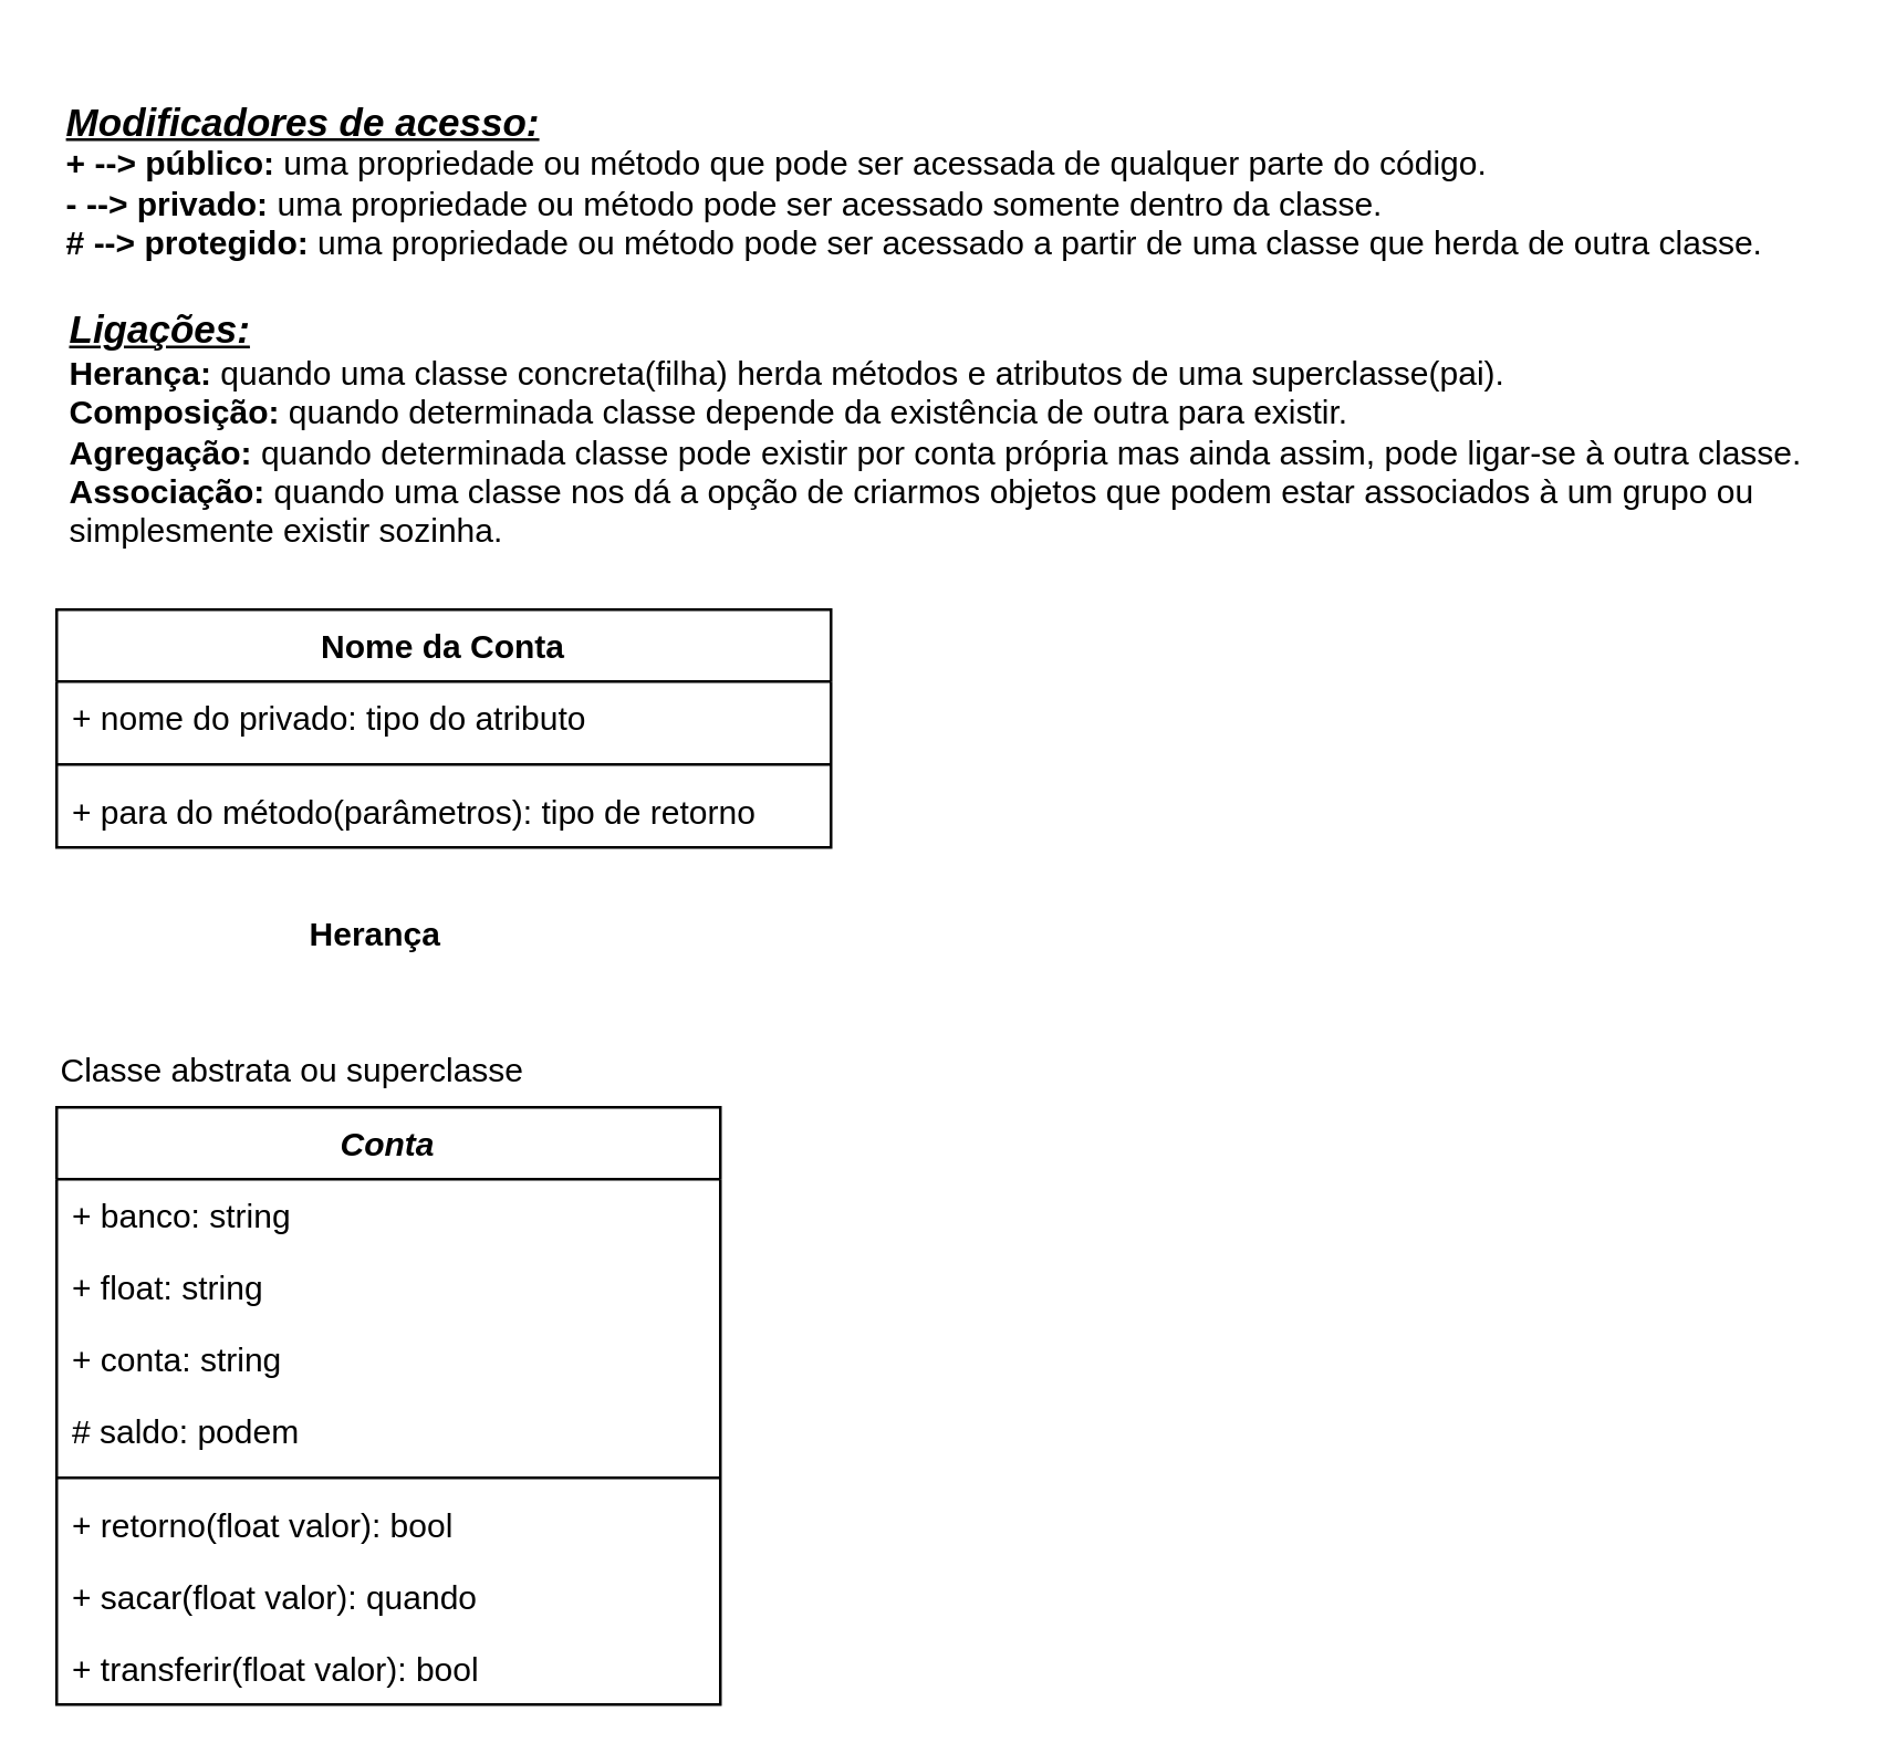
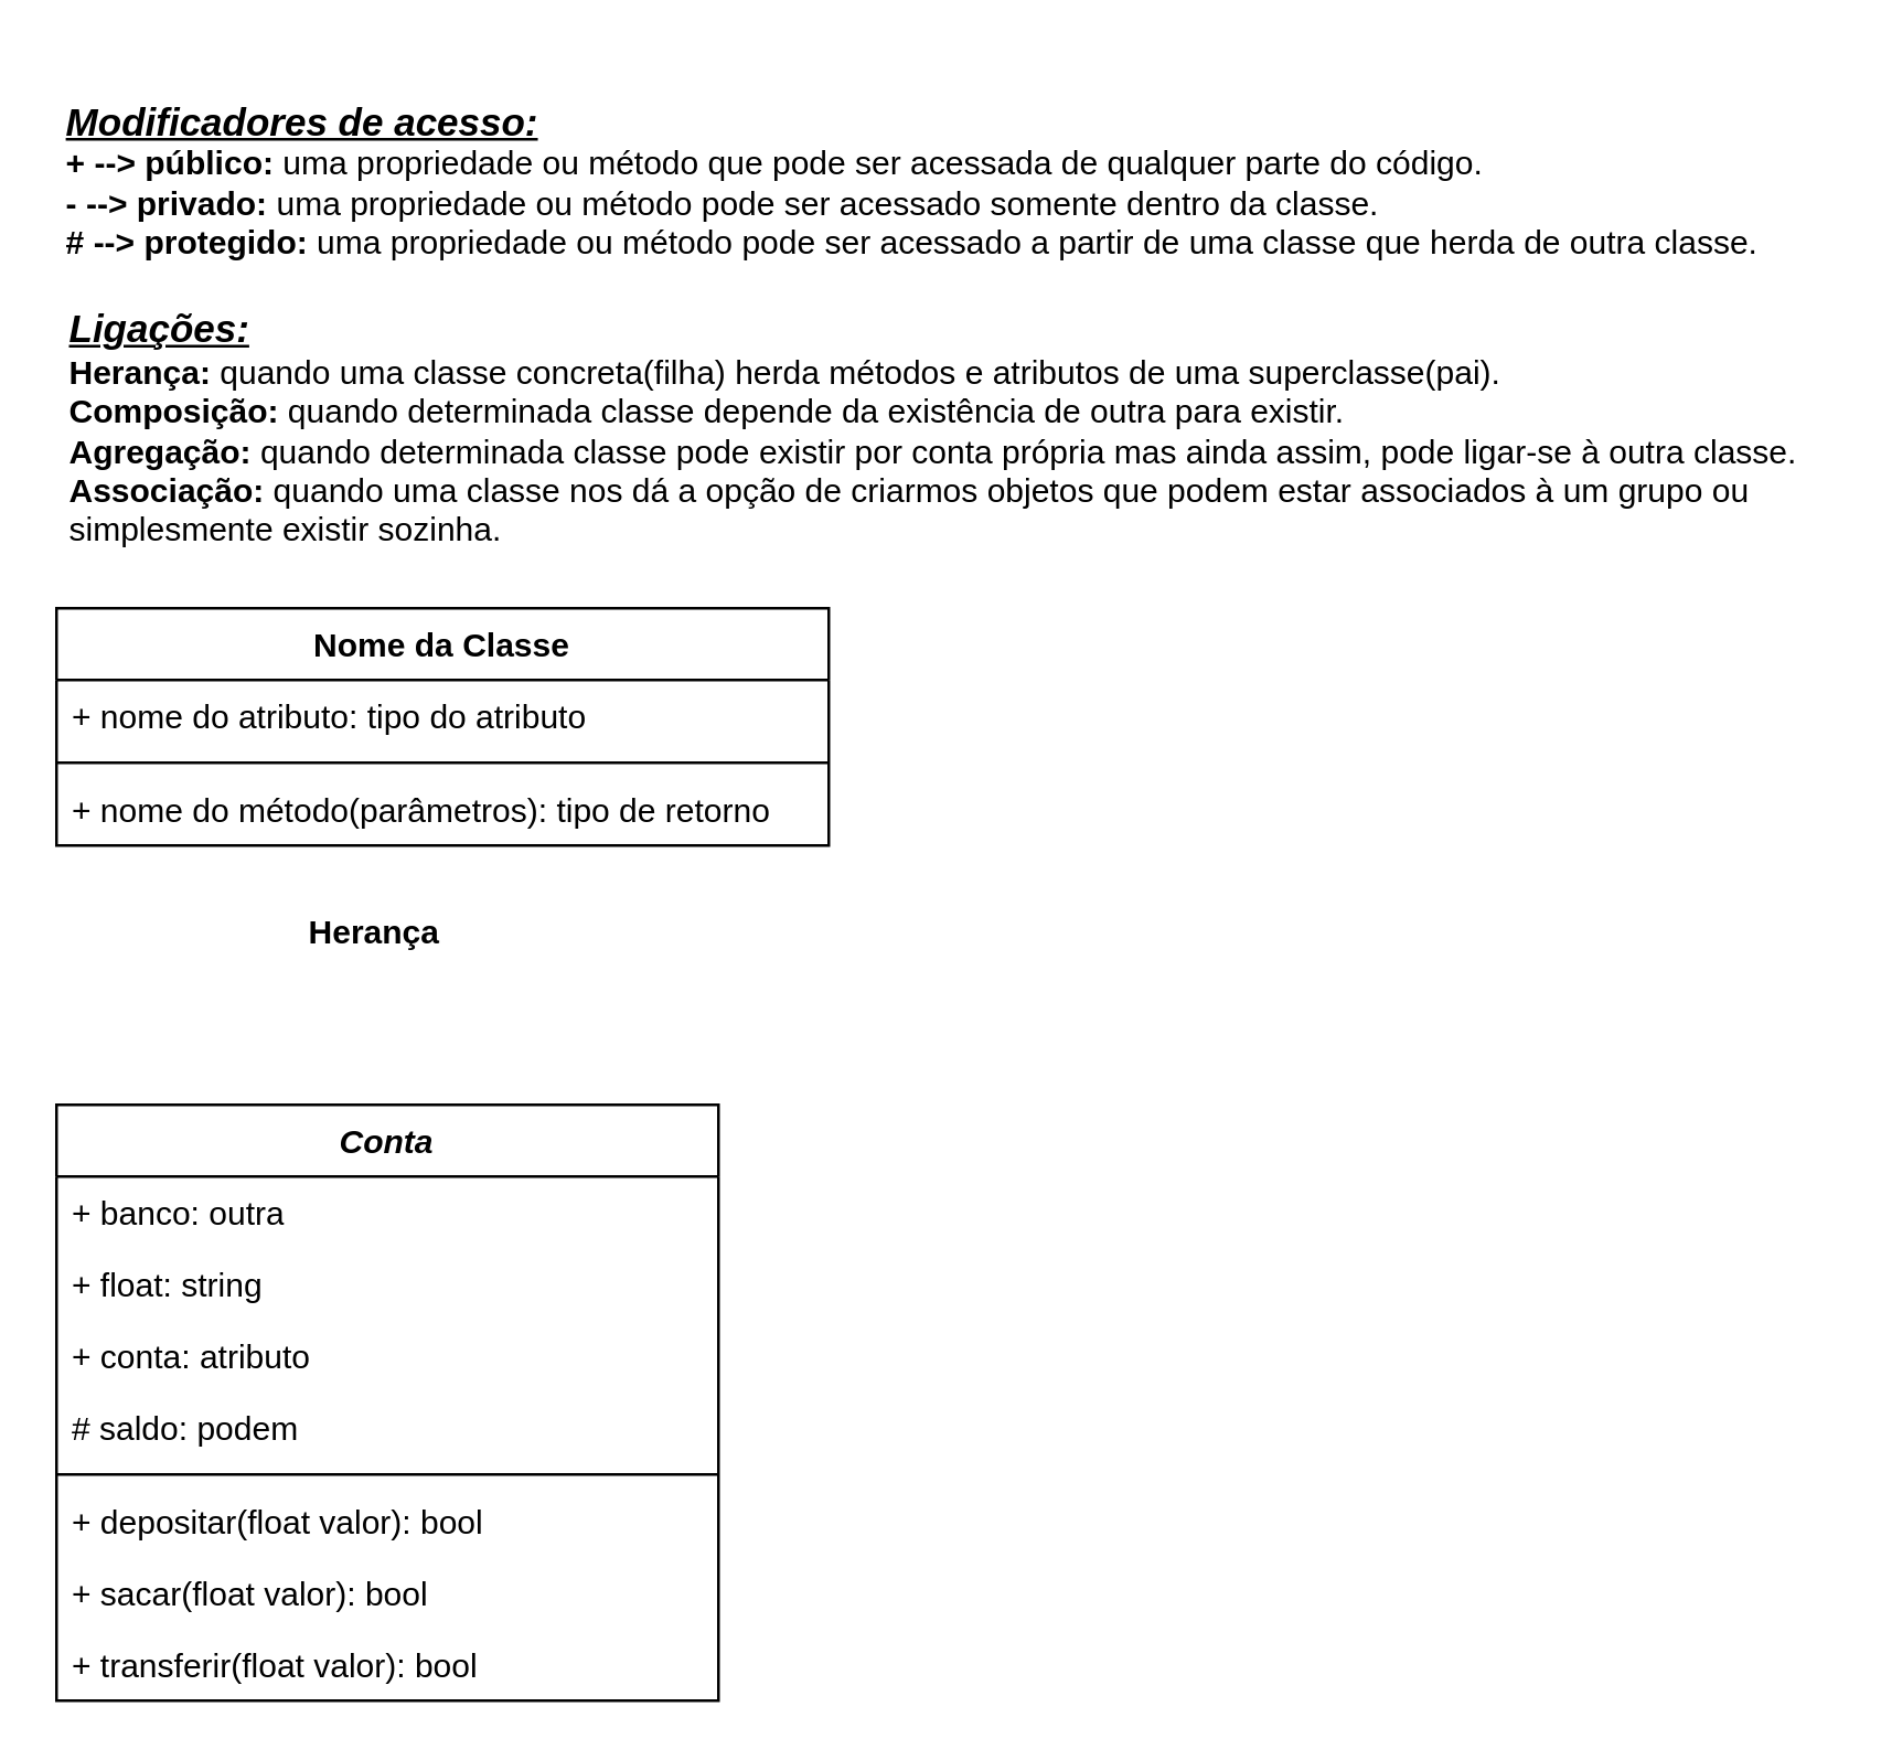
  <mxCell id="0" />
  <mxCell id="1" parent="0" />
  <mxCell id="2" value="&lt;div style=&quot;text-align: left;&quot;&gt;&lt;span style=&quot;background-color: initial;&quot;&gt;&lt;u style=&quot;&quot;&gt;&lt;i&gt;&lt;font style=&quot;font-size: 14px;&quot;&gt;Modificadores de acesso:&lt;/font&gt;&lt;/i&gt;&lt;/u&gt;&lt;/span&gt;&lt;/div&gt;&lt;div style=&quot;text-align: left;&quot;&gt;&lt;span style=&quot;background-color: initial;&quot;&gt;+ --&amp;gt; público&lt;/span&gt;&lt;span style=&quot;background-color: initial;&quot;&gt;:&lt;/span&gt;&lt;span style=&quot;background-color: initial; font-weight: normal;&quot;&gt; uma propriedade ou método que pode ser acessada de qualquer parte do código.&lt;/span&gt;&lt;/div&gt;&lt;div style=&quot;text-align: left;&quot;&gt;&lt;span style=&quot;background-color: initial;&quot;&gt;- --&amp;gt; privado: &lt;/span&gt;&lt;span style=&quot;background-color: initial; font-weight: normal;&quot;&gt;uma propriedade ou método pode ser acessado somente dentro da classe.&lt;/span&gt;&lt;/div&gt;&lt;div style=&quot;text-align: left;&quot;&gt;&lt;span style=&quot;background-color: initial;&quot;&gt;# --&amp;gt; protegido:&lt;/span&gt;&lt;span style=&quot;background-color: initial; font-weight: normal;&quot;&gt; uma propriedade ou método pode ser acessado a partir de uma classe que herda de outra classe.&lt;/span&gt;&lt;/div&gt;&lt;span id=&quot;docs-internal-guid-d9924a26-7fff-dc47-6b06-bd6e0aea810e&quot; style=&quot;font-weight:normal;&quot;&gt;&lt;/span&gt;" style="text;align=center;fontStyle=1;verticalAlign=middle;spacingLeft=3;spacingRight=3;strokeColor=none;rotatable=0;points=[[0,0.5],[1,0.5]];portConstraint=eastwest;html=1;" vertex="1" parent="1"><mxGeometry x="20" y="20" width="620" height="90" as="geometry" /></mxCell>
  <mxCell id="3" value="&lt;div style=&quot;&quot;&gt;&lt;span style=&quot;background-color: initial;&quot;&gt;&lt;u style=&quot;&quot;&gt;&lt;i&gt;&lt;font style=&quot;font-size: 14px;&quot;&gt;Ligações:&lt;/font&gt;&lt;/i&gt;&lt;/u&gt;&lt;/span&gt;&lt;/div&gt;&lt;div style=&quot;&quot;&gt;Herança: &lt;span style=&quot;font-weight: normal;&quot;&gt;quando uma classe concreta(filha) herda métodos e atributos de uma superclasse(pai).&lt;/span&gt;&lt;/div&gt;&lt;div style=&quot;&quot;&gt;Composição:&lt;span style=&quot;font-weight: normal;&quot;&gt;&amp;nbsp;quando determinada classe depende da existência de outra para existir.&lt;/span&gt;&lt;/div&gt;&lt;div style=&quot;&quot;&gt;Agregação: &lt;span style=&quot;font-weight: 400;&quot;&gt;quando determinada classe pode existir por conta própria mas ainda assim, pode ligar-se à outra classe.&lt;/span&gt;&lt;/div&gt;&lt;div style=&quot;&quot;&gt;Associação:&lt;span style=&quot;font-weight: normal;&quot;&gt;&amp;nbsp;quando uma classe nos dá a opção de criarmos objetos que podem estar associados à um grupo ou&lt;/span&gt;&lt;/div&gt;&lt;div style=&quot;&quot;&gt;&lt;span style=&quot;font-weight: 400;&quot;&gt;simplesmente existir sozinha.&lt;/span&gt;&lt;/div&gt;&lt;span id=&quot;docs-internal-guid-d9924a26-7fff-dc47-6b06-bd6e0aea810e&quot; style=&quot;font-weight:normal;&quot;&gt;&lt;/span&gt;" style="text;align=left;fontStyle=1;verticalAlign=middle;spacingLeft=3;spacingRight=3;strokeColor=none;rotatable=0;points=[[0,0.5],[1,0.5]];portConstraint=eastwest;html=1;" vertex="1" parent="1"><mxGeometry x="20" y="110" width="640" height="90" as="geometry" /></mxCell>
- <mxCell id="4" value="Nome da Conta" style="swimlane;fontStyle=1;align=center;verticalAlign=top;childLayout=stackLayout;horizontal=1;startSize=26;horizontalStack=0;resizeParent=1;resizeParentMax=0;resizeLast=0;collapsible=1;marginBottom=0;whiteSpace=wrap;html=1;" vertex="1" parent="1"><mxGeometry x="20" y="220" width="280" height="86" as="geometry" /></mxCell>
- <mxCell id="5" value="+ nome do privado: tipo do atributo" style="text;strokeColor=none;fillColor=none;align=left;verticalAlign=top;spacingLeft=4;spacingRight=4;overflow=hidden;rotatable=0;points=[[0,0.5],[1,0.5]];portConstraint=eastwest;whiteSpace=wrap;html=1;" vertex="1" parent="4"><mxGeometry y="26" width="280" height="26" as="geometry" /></mxCell>
+ <mxCell id="4" value="Nome da Classe" style="swimlane;fontStyle=1;align=center;verticalAlign=top;childLayout=stackLayout;horizontal=1;startSize=26;horizontalStack=0;resizeParent=1;resizeParentMax=0;resizeLast=0;collapsible=1;marginBottom=0;whiteSpace=wrap;html=1;" vertex="1" parent="1"><mxGeometry x="20" y="220" width="280" height="86" as="geometry" /></mxCell>
+ <mxCell id="5" value="+ nome do atributo: tipo do atributo" style="text;strokeColor=none;fillColor=none;align=left;verticalAlign=top;spacingLeft=4;spacingRight=4;overflow=hidden;rotatable=0;points=[[0,0.5],[1,0.5]];portConstraint=eastwest;whiteSpace=wrap;html=1;" vertex="1" parent="4"><mxGeometry y="26" width="280" height="26" as="geometry" /></mxCell>
  <mxCell id="6" value="" style="line;strokeWidth=1;fillColor=none;align=left;verticalAlign=middle;spacingTop=-1;spacingLeft=3;spacingRight=3;rotatable=0;labelPosition=right;points=[];portConstraint=eastwest;strokeColor=inherit;" vertex="1" parent="4"><mxGeometry y="52" width="280" height="8" as="geometry" /></mxCell>
- <mxCell id="7" value="+ para do método(parâmetros): tipo de retorno" style="text;strokeColor=none;fillColor=none;align=left;verticalAlign=top;spacingLeft=4;spacingRight=4;overflow=hidden;rotatable=0;points=[[0,0.5],[1,0.5]];portConstraint=eastwest;whiteSpace=wrap;html=1;" vertex="1" parent="4"><mxGeometry y="60" width="280" height="26" as="geometry" /></mxCell>
+ <mxCell id="7" value="+ nome do método(parâmetros): tipo de retorno" style="text;strokeColor=none;fillColor=none;align=left;verticalAlign=top;spacingLeft=4;spacingRight=4;overflow=hidden;rotatable=0;points=[[0,0.5],[1,0.5]];portConstraint=eastwest;whiteSpace=wrap;html=1;" vertex="1" parent="4"><mxGeometry y="60" width="280" height="26" as="geometry" /></mxCell>
  <mxCell id="8" value="Herança" style="text;align=center;fontStyle=1;verticalAlign=middle;spacingLeft=3;spacingRight=3;strokeColor=none;rotatable=0;points=[[0,0.5],[1,0.5]];portConstraint=eastwest;html=1;" vertex="1" parent="1"><mxGeometry x="95" y="325" width="80" height="26" as="geometry" /></mxCell>
  <mxCell id="9" value="&lt;i&gt;Conta&lt;/i&gt;" style="swimlane;fontStyle=1;align=center;verticalAlign=top;childLayout=stackLayout;horizontal=1;startSize=26;horizontalStack=0;resizeParent=1;resizeParentMax=0;resizeLast=0;collapsible=1;marginBottom=0;whiteSpace=wrap;html=1;" vertex="1" parent="1"><mxGeometry x="20" y="400" width="240" height="216" as="geometry" /></mxCell>
- <mxCell id="10" value="+ banco: string" style="text;strokeColor=none;fillColor=none;align=left;verticalAlign=top;spacingLeft=4;spacingRight=4;overflow=hidden;rotatable=0;points=[[0,0.5],[1,0.5]];portConstraint=eastwest;whiteSpace=wrap;html=1;" vertex="1" parent="9"><mxGeometry y="26" width="240" height="26" as="geometry" /></mxCell>
+ <mxCell id="10" value="+ banco: outra" style="text;strokeColor=none;fillColor=none;align=left;verticalAlign=top;spacingLeft=4;spacingRight=4;overflow=hidden;rotatable=0;points=[[0,0.5],[1,0.5]];portConstraint=eastwest;whiteSpace=wrap;html=1;" vertex="1" parent="9"><mxGeometry y="26" width="240" height="26" as="geometry" /></mxCell>
  <mxCell id="11" value="+ float: string" style="text;strokeColor=none;fillColor=none;align=left;verticalAlign=top;spacingLeft=4;spacingRight=4;overflow=hidden;rotatable=0;points=[[0,0.5],[1,0.5]];portConstraint=eastwest;whiteSpace=wrap;html=1;" vertex="1" parent="9"><mxGeometry y="52" width="240" height="26" as="geometry" /></mxCell>
- <mxCell id="12" value="+ conta: string" style="text;strokeColor=none;fillColor=none;align=left;verticalAlign=top;spacingLeft=4;spacingRight=4;overflow=hidden;rotatable=0;points=[[0,0.5],[1,0.5]];portConstraint=eastwest;whiteSpace=wrap;html=1;" vertex="1" parent="9"><mxGeometry y="78" width="240" height="26" as="geometry" /></mxCell>
+ <mxCell id="12" value="+ conta: atributo" style="text;strokeColor=none;fillColor=none;align=left;verticalAlign=top;spacingLeft=4;spacingRight=4;overflow=hidden;rotatable=0;points=[[0,0.5],[1,0.5]];portConstraint=eastwest;whiteSpace=wrap;html=1;" vertex="1" parent="9"><mxGeometry y="78" width="240" height="26" as="geometry" /></mxCell>
  <mxCell id="13" value="# saldo: podem" style="text;strokeColor=none;fillColor=none;align=left;verticalAlign=top;spacingLeft=4;spacingRight=4;overflow=hidden;rotatable=0;points=[[0,0.5],[1,0.5]];portConstraint=eastwest;whiteSpace=wrap;html=1;" vertex="1" parent="9"><mxGeometry y="104" width="240" height="26" as="geometry" /></mxCell>
  <mxCell id="14" value="" style="line;strokeWidth=1;fillColor=none;align=left;verticalAlign=middle;spacingTop=-1;spacingLeft=3;spacingRight=3;rotatable=0;labelPosition=right;points=[];portConstraint=eastwest;strokeColor=inherit;" vertex="1" parent="9"><mxGeometry y="130" width="240" height="8" as="geometry" /></mxCell>
- <mxCell id="15" value="+ retorno(float valor): bool" style="text;strokeColor=none;fillColor=none;align=left;verticalAlign=top;spacingLeft=4;spacingRight=4;overflow=hidden;rotatable=0;points=[[0,0.5],[1,0.5]];portConstraint=eastwest;whiteSpace=wrap;html=1;" vertex="1" parent="9"><mxGeometry y="138" width="240" height="26" as="geometry" /></mxCell>
- <mxCell id="16" value="+ sacar(float valor): quando" style="text;strokeColor=none;fillColor=none;align=left;verticalAlign=top;spacingLeft=4;spacingRight=4;overflow=hidden;rotatable=0;points=[[0,0.5],[1,0.5]];portConstraint=eastwest;whiteSpace=wrap;html=1;" vertex="1" parent="9"><mxGeometry y="164" width="240" height="26" as="geometry" /></mxCell>
+ <mxCell id="15" value="+ depositar(float valor): bool" style="text;strokeColor=none;fillColor=none;align=left;verticalAlign=top;spacingLeft=4;spacingRight=4;overflow=hidden;rotatable=0;points=[[0,0.5],[1,0.5]];portConstraint=eastwest;whiteSpace=wrap;html=1;" vertex="1" parent="9"><mxGeometry y="138" width="240" height="26" as="geometry" /></mxCell>
+ <mxCell id="16" value="+ sacar(float valor): bool" style="text;strokeColor=none;fillColor=none;align=left;verticalAlign=top;spacingLeft=4;spacingRight=4;overflow=hidden;rotatable=0;points=[[0,0.5],[1,0.5]];portConstraint=eastwest;whiteSpace=wrap;html=1;" vertex="1" parent="9"><mxGeometry y="164" width="240" height="26" as="geometry" /></mxCell>
  <mxCell id="17" value="+ transferir(float valor): bool" style="text;strokeColor=none;fillColor=none;align=left;verticalAlign=top;spacingLeft=4;spacingRight=4;overflow=hidden;rotatable=0;points=[[0,0.5],[1,0.5]];portConstraint=eastwest;whiteSpace=wrap;html=1;" vertex="1" parent="9"><mxGeometry y="190" width="240" height="26" as="geometry" /></mxCell>
- <mxCell id="18" value="Classe abstrata ou superclasse" style="text;align=center;fontStyle=0;verticalAlign=middle;spacingLeft=3;spacingRight=3;strokeColor=none;rotatable=0;points=[[0,0.5],[1,0.5]];portConstraint=eastwest;html=1;" vertex="1" parent="1"><mxGeometry x="20" y="374" width="170" height="26" as="geometry" /></mxCell>
